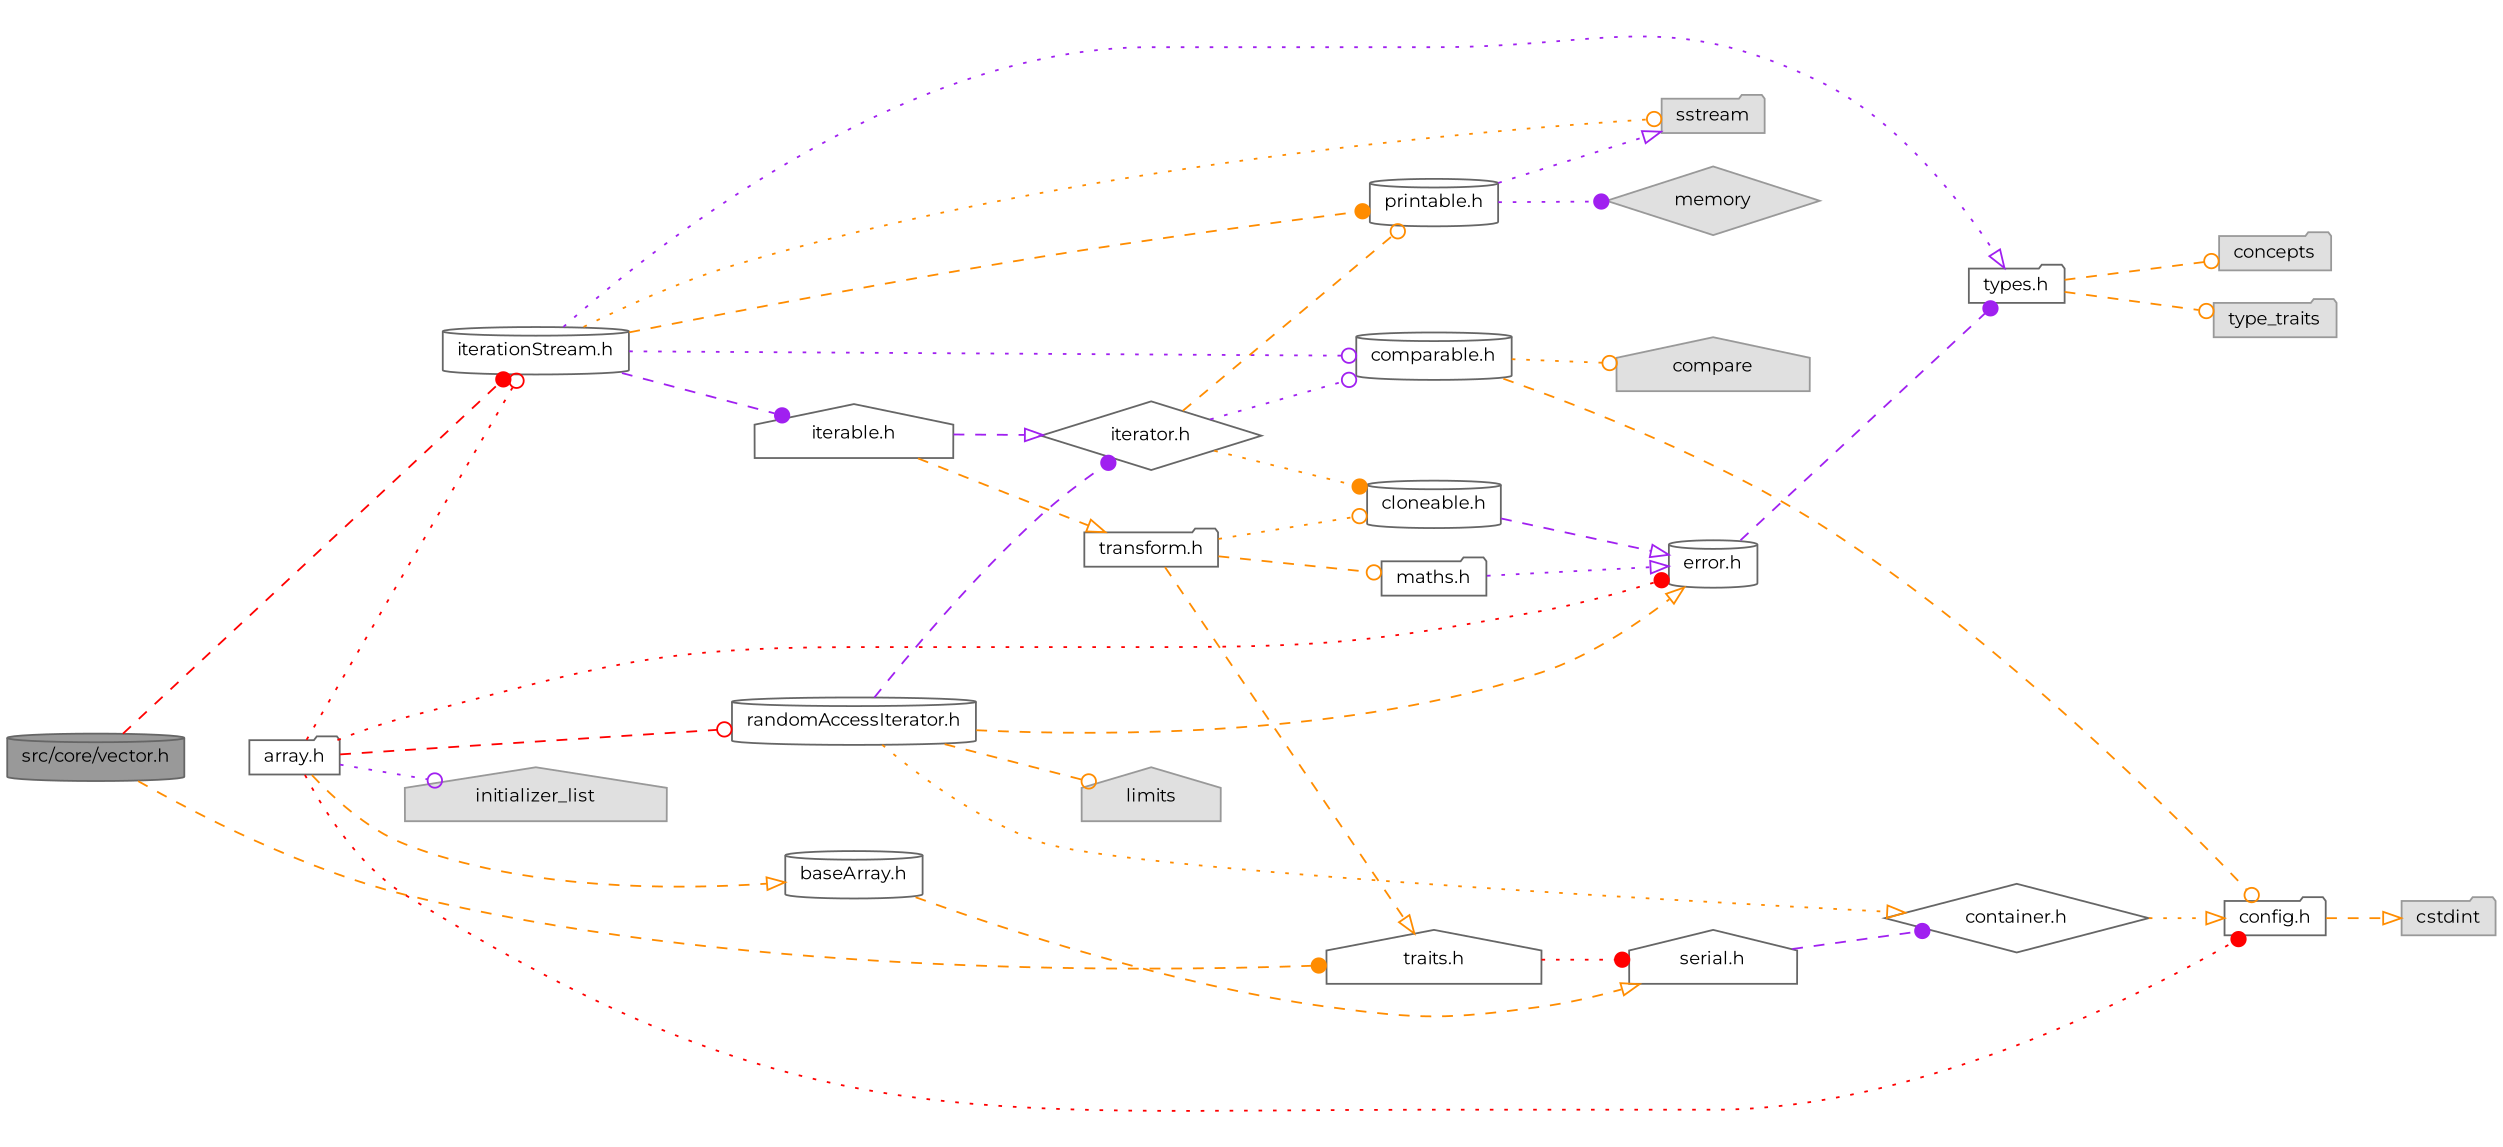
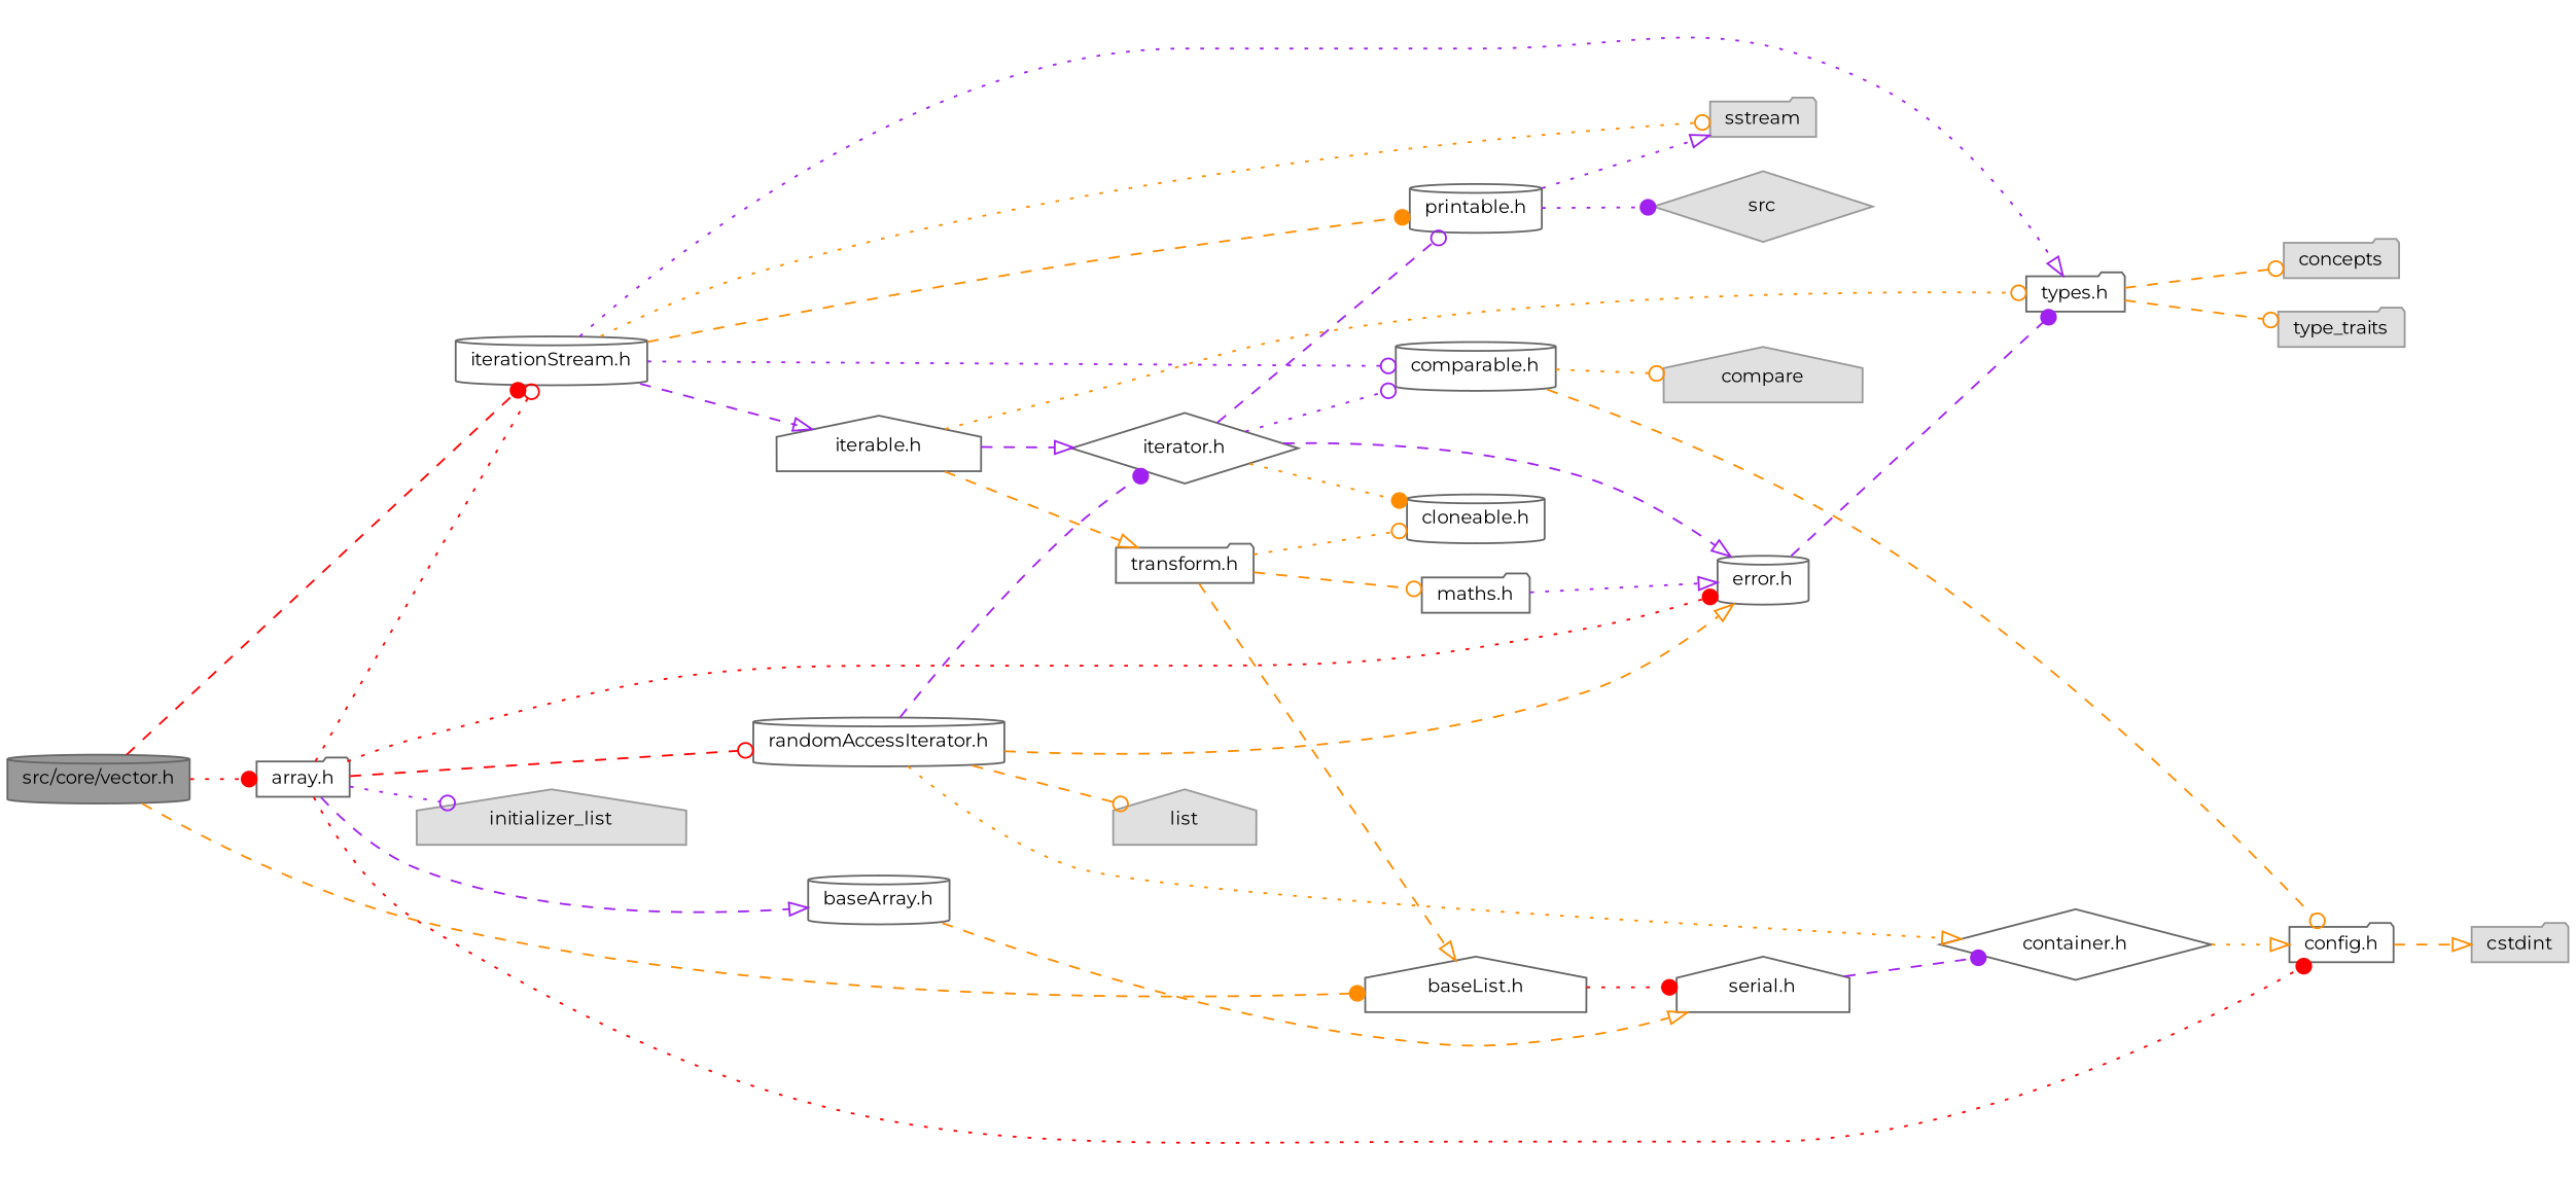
  digraph {
    fontname=Montserrat
    rankdir=LR
    node [color=grey40 fillcolor=white fontname=Montserrat fontsize=10 shape=folder style=filled]
    edge [arrowhead=odot color=darkorange fontname=Montserrat fontsize=10 labelfontname=Helvetica labelfontsize=10 style=dashed]
    n1 [color=gray40 fillcolor=grey60 fontcolor=black height=0.2 label="src/core/vector.h" shape=cylinder width=0.4]
-   n2 [height=0.2 label="traits.h" shape=house width=0.4]
+   n2 [height=0.2 label="baseList.h" shape=house width=0.4]
    n3 [height=0.2 label="iterationStream.h" shape=cylinder width=0.4]
    n4 [height=0.2 label="array.h" width=0.4]
    n5 [height=0.2 label="serial.h" shape=house width=0.4]
    n6 [color=grey60 fillcolor="#E0E0E0" height=0.2 label=sstream width=0.4]
    n7 [height=0.2 label="comparable.h" shape=cylinder width=0.4]
    n8 [height=0.2 label="printable.h" shape=cylinder width=0.4]
    n9 [height=0.2 label="iterable.h" shape=house width=0.4]
    n10 [height=0.2 label="types.h" width=0.4]
    n11 [height=0.2 label="config.h" width=0.4]
    n12 [height=0.2 label="error.h" shape=cylinder width=0.4]
    n13 [color=grey60 fillcolor="#E0E0E0" height=0.2 label=initializer_list shape=house width=0.4]
    n14 [height=0.2 label="baseArray.h" shape=cylinder width=0.4]
    n15 [height=0.2 label="randomAccessIterator.h" shape=cylinder width=0.4]
    n16 [height=0.2 label="container.h" shape=diamond width=0.4]
    n17 [color=grey60 fillcolor="#E0E0E0" height=0.2 label=cstdint width=0.4]
    n18 [color=grey60 fillcolor="#E0E0E0" height=0.2 label=compare shape=house width=0.4]
-   n19 [color=grey60 fillcolor="#E0E0E0" height=0.2 label=memory shape=diamond width=0.4]
+   n19 [color=grey60 fillcolor="#E0E0E0" height=0.2 label=src shape=diamond width=0.4]
    n20 [height=0.2 label="transform.h" width=0.4]
    n21 [height=0.2 label="iterator.h" shape=diamond width=0.4]
    n22 [color=grey60 fillcolor="#E0E0E0" height=0.2 label=type_traits width=0.4]
    n23 [color=grey60 fillcolor="#E0E0E0" height=0.2 label=concepts width=0.4]
    n24 [height=0.2 label="cloneable.h" shape=cylinder width=0.4]
    n25 [height=0.2 label="maths.h" width=0.4]
-   n26 [color=grey60 fillcolor="#E0E0E0" height=0.2 label=limits shape=house width=0.4]
+   n26 [color=grey60 fillcolor="#E0E0E0" height=0.2 label=list shape=house width=0.4]
    n1 -> n2 [arrowhead=dot]
    n1 -> n3 [arrowhead=dot color=red]
+   n1 -> n4 [arrowhead=dot color=red style=dotted]
    n2 -> n5 [arrowhead=dot color=red style=dotted]
    n3 -> n6 [style=dotted]
    n3 -> n7 [color=purple style=dotted]
    n3 -> n8 [arrowhead=dot]
-   n3 -> n9 [arrowhead=dot color=purple]
+   n3 -> n9 [arrowhead=onormal color=purple]
    n3 -> n10 [arrowhead=onormal color=purple style=dotted]
    n4 -> n3 [color=red style=dotted]
    n4 -> n11 [arrowhead=dot color=red style=dotted]
    n4 -> n12 [arrowhead=dot color=red style=dotted]
    n4 -> n13 [color=purple style=dotted]
-   n4 -> n14 [arrowhead=onormal]
+   n4 -> n14 [arrowhead=onormal color=purple]
    n4 -> n15 [color=red]
    n5 -> n16 [arrowhead=dot color=purple]
    n7 -> n11
    n7 -> n18 [style=dotted]
    n8 -> n6 [arrowhead=onormal color=purple style=dotted]
    n8 -> n19 [arrowhead=dot color=purple style=dotted]
+   n9 -> n10 [style=dotted]
    n9 -> n20 [arrowhead=onormal]
    n9 -> n21 [arrowhead=onormal color=purple]
    n10 -> n22
    n10 -> n23
    n11 -> n17 [arrowhead=onormal]
    n12 -> n10 [arrowhead=dot color=purple]
    n14 -> n5 [arrowhead=onormal]
    n15 -> n12 [arrowhead=onormal]
    n15 -> n16 [arrowhead=onormal style=dotted]
    n15 -> n21 [arrowhead=dot color=purple]
    n15 -> n26
    n16 -> n11 [arrowhead=onormal style=dotted]
    n20 -> n2 [arrowhead=onormal]
    n20 -> n24 [style=dotted]
    n20 -> n25
    n21 -> n7 [color=purple style=dotted]
-   n21 -> n8
-   n24 -> n12 [arrowhead=onormal color=purple]
+   n21 -> n8 [color=purple]
+   n21 -> n12 [arrowhead=onormal color=purple]
    n21 -> n24 [arrowhead=dot style=dotted]
    n25 -> n12 [arrowhead=onormal color=purple style=dotted]
  }
